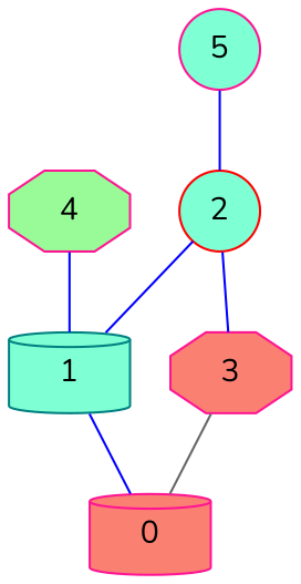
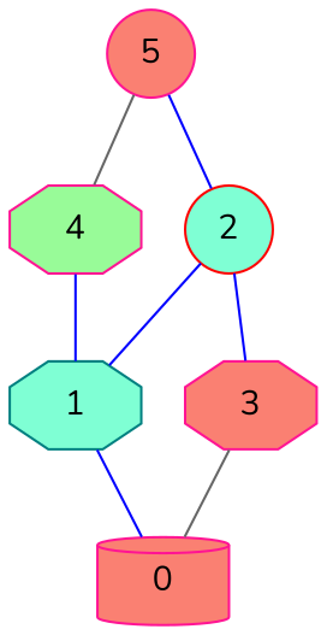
  graph {
    fontname=Nunito
    node [color=deeppink fillcolor=salmon fontname=Nunito shape=cylinder style=filled]
    edge [color=blue fontname=Nunito]
-   1 [color=teal fillcolor=aquamarine]
+   1 [color=teal fillcolor=aquamarine shape=octagon]
    0
    2 [color=red fillcolor=aquamarine shape=circle]
    3 [shape=octagon]
    4 [fillcolor=palegreen shape=octagon]
-   5 [fillcolor=aquamarine shape=circle]
+   5 [shape=circle]
    1 -- 0
    2 -- 1
    2 -- 3
    3 -- 0 [color=gray40]
    4 -- 1
    5 -- 2
+   5 -- 4 [color=gray40]
  }
